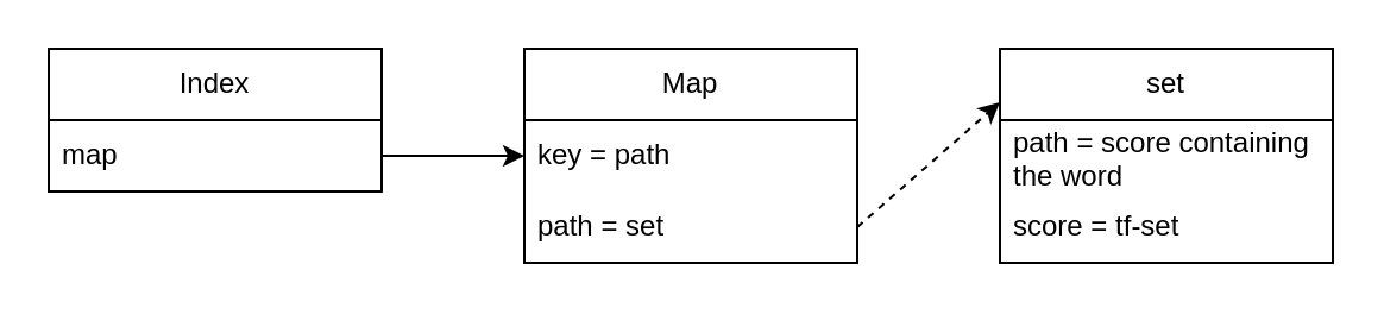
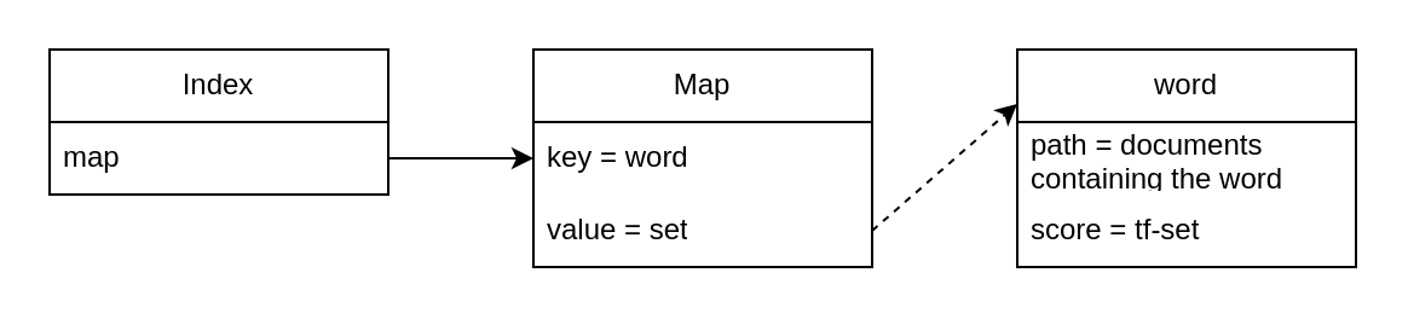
  <mxCell id="0" />
  <mxCell id="1" parent="0" />
  <mxCell id="2" value="Index" style="swimlane;fontStyle=0;childLayout=stackLayout;horizontal=1;startSize=30;horizontalStack=0;resizeParent=1;resizeParentMax=0;resizeLast=0;collapsible=1;marginBottom=0;whiteSpace=wrap;html=1;" vertex="1" parent="1"><mxGeometry x="20" y="20" width="140" height="60" as="geometry" /></mxCell>
  <mxCell id="3" value="map&amp;nbsp;" style="text;strokeColor=none;fillColor=none;align=left;verticalAlign=middle;spacingLeft=4;spacingRight=4;overflow=hidden;points=[[0,0.5],[1,0.5]];portConstraint=eastwest;rotatable=0;whiteSpace=wrap;html=1;" vertex="1" parent="2"><mxGeometry y="30" width="140" height="30" as="geometry" /></mxCell>
  <mxCell id="4" value="Map" style="swimlane;fontStyle=0;childLayout=stackLayout;horizontal=1;startSize=30;horizontalStack=0;resizeParent=1;resizeParentMax=0;resizeLast=0;collapsible=1;marginBottom=0;whiteSpace=wrap;html=1;" vertex="1" parent="1"><mxGeometry x="220" y="20" width="140" height="90" as="geometry" /></mxCell>
- <mxCell id="5" value="key = path&amp;nbsp;&lt;span style=&quot;white-space: pre;&quot;&gt;&#09;&lt;/span&gt;" style="text;strokeColor=none;fillColor=none;align=left;verticalAlign=middle;spacingLeft=4;spacingRight=4;overflow=hidden;points=[[0,0.5],[1,0.5]];portConstraint=eastwest;rotatable=0;whiteSpace=wrap;html=1;" vertex="1" parent="4"><mxGeometry y="30" width="140" height="30" as="geometry" /></mxCell>
- <mxCell id="6" value="path = set" style="text;strokeColor=none;fillColor=none;align=left;verticalAlign=middle;spacingLeft=4;spacingRight=4;overflow=hidden;points=[[0,0.5],[1,0.5]];portConstraint=eastwest;rotatable=0;whiteSpace=wrap;html=1;" vertex="1" parent="4"><mxGeometry y="60" width="140" height="30" as="geometry" /></mxCell>
- <mxCell id="7" value="set" style="swimlane;fontStyle=0;childLayout=stackLayout;horizontal=1;startSize=30;horizontalStack=0;resizeParent=1;resizeParentMax=0;resizeLast=0;collapsible=1;marginBottom=0;whiteSpace=wrap;html=1;" vertex="1" parent="1"><mxGeometry x="420" y="20" width="140" height="90" as="geometry" /></mxCell>
- <mxCell id="8" value="path = score containing the word" style="text;strokeColor=none;fillColor=none;align=left;verticalAlign=middle;spacingLeft=4;spacingRight=4;overflow=hidden;points=[[0,0.5],[1,0.5]];portConstraint=eastwest;rotatable=0;whiteSpace=wrap;html=1;" vertex="1" parent="7"><mxGeometry y="30" width="140" height="30" as="geometry" /></mxCell>
+ <mxCell id="5" value="key = word&amp;nbsp;&lt;span style=&quot;white-space: pre;&quot;&gt;&#09;&lt;/span&gt;" style="text;strokeColor=none;fillColor=none;align=left;verticalAlign=middle;spacingLeft=4;spacingRight=4;overflow=hidden;points=[[0,0.5],[1,0.5]];portConstraint=eastwest;rotatable=0;whiteSpace=wrap;html=1;" vertex="1" parent="4"><mxGeometry y="30" width="140" height="30" as="geometry" /></mxCell>
+ <mxCell id="6" value="value = set" style="text;strokeColor=none;fillColor=none;align=left;verticalAlign=middle;spacingLeft=4;spacingRight=4;overflow=hidden;points=[[0,0.5],[1,0.5]];portConstraint=eastwest;rotatable=0;whiteSpace=wrap;html=1;" vertex="1" parent="4"><mxGeometry y="60" width="140" height="30" as="geometry" /></mxCell>
+ <mxCell id="7" value="word" style="swimlane;fontStyle=0;childLayout=stackLayout;horizontal=1;startSize=30;horizontalStack=0;resizeParent=1;resizeParentMax=0;resizeLast=0;collapsible=1;marginBottom=0;whiteSpace=wrap;html=1;" vertex="1" parent="1"><mxGeometry x="420" y="20" width="140" height="90" as="geometry" /></mxCell>
+ <mxCell id="8" value="path = documents containing the word" style="text;strokeColor=none;fillColor=none;align=left;verticalAlign=middle;spacingLeft=4;spacingRight=4;overflow=hidden;points=[[0,0.5],[1,0.5]];portConstraint=eastwest;rotatable=0;whiteSpace=wrap;html=1;" vertex="1" parent="7"><mxGeometry y="30" width="140" height="30" as="geometry" /></mxCell>
  <mxCell id="9" value="score = tf-set" style="text;strokeColor=none;fillColor=none;align=left;verticalAlign=middle;spacingLeft=4;spacingRight=4;overflow=hidden;points=[[0,0.5],[1,0.5]];portConstraint=eastwest;rotatable=0;whiteSpace=wrap;html=1;" vertex="1" parent="7"><mxGeometry y="60" width="140" height="30" as="geometry" /></mxCell>
  <mxCell id="10" value="" style="endArrow=classic;html=1;rounded=0;exitX=1;exitY=0.5;exitDx=0;exitDy=0;entryX=0;entryY=0.5;entryDx=0;entryDy=0;" edge="1" parent="1" source="3" target="5"><mxGeometry width="50" height="50" relative="1" as="geometry"><mxPoint x="260" y="210" as="sourcePoint" /><mxPoint x="310" y="160" as="targetPoint" /></mxGeometry></mxCell>
  <mxCell id="11" value="" style="endArrow=classic;html=1;rounded=0;exitX=1;exitY=0.5;exitDx=0;exitDy=0;entryX=0;entryY=0.25;entryDx=0;entryDy=0;dashed=1;" edge="1" parent="1" source="6" target="7"><mxGeometry width="50" height="50" relative="1" as="geometry"><mxPoint x="380" y="220" as="sourcePoint" /><mxPoint x="430" y="170" as="targetPoint" /></mxGeometry></mxCell>
